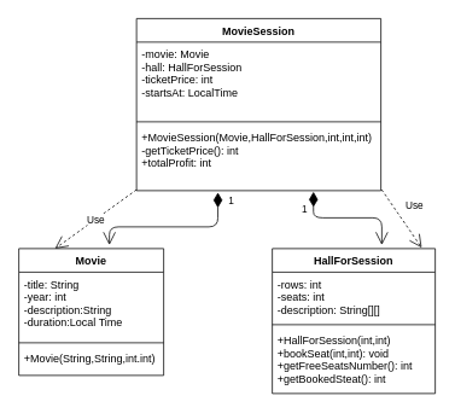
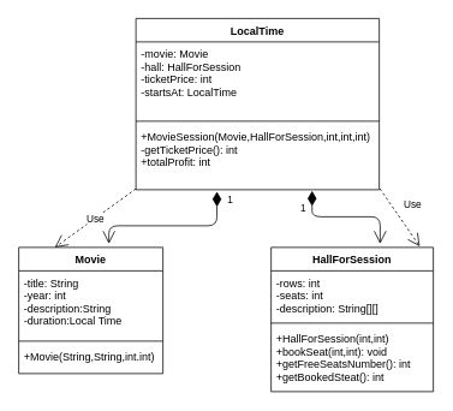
  <mxCell id="0" />
  <mxCell id="1" parent="0" />
  <mxCell id="2" value="Movie" style="swimlane;fontStyle=1;align=center;verticalAlign=top;childLayout=stackLayout;horizontal=1;startSize=26;horizontalStack=0;resizeParent=1;resizeParentMax=0;resizeLast=0;collapsible=1;marginBottom=0;" vertex="1" parent="1"><mxGeometry x="20" y="274" width="160" height="140" as="geometry"><mxRectangle x="170" y="236" width="60" height="26" as="alternateBounds" /></mxGeometry></mxCell>
  <mxCell id="3" value="-title: String&#10;-year: int&#10;-description:String&#10;-duration:Local Time" style="text;strokeColor=none;fillColor=none;align=left;verticalAlign=top;spacingLeft=4;spacingRight=4;overflow=hidden;rotatable=0;points=[[0,0.5],[1,0.5]];portConstraint=eastwest;" vertex="1" parent="2"><mxGeometry y="26" width="160" height="74" as="geometry" /></mxCell>
  <mxCell id="4" value="" style="line;strokeWidth=1;fillColor=none;align=left;verticalAlign=middle;spacingTop=-1;spacingLeft=3;spacingRight=3;rotatable=0;labelPosition=right;points=[];portConstraint=eastwest;" vertex="1" parent="2"><mxGeometry y="100" width="160" height="8" as="geometry" /></mxCell>
  <mxCell id="5" value="+Movie(String,String,int.int)" style="text;strokeColor=none;fillColor=none;align=left;verticalAlign=top;spacingLeft=4;spacingRight=4;overflow=hidden;rotatable=0;points=[[0,0.5],[1,0.5]];portConstraint=eastwest;" vertex="1" parent="2"><mxGeometry y="108" width="160" height="32" as="geometry" /></mxCell>
  <mxCell id="6" value="HallForSession" style="swimlane;fontStyle=1;align=center;verticalAlign=top;childLayout=stackLayout;horizontal=1;startSize=26;horizontalStack=0;resizeParent=1;resizeParentMax=0;resizeLast=0;collapsible=1;marginBottom=0;" vertex="1" parent="1"><mxGeometry x="300" y="274" width="180" height="160" as="geometry" /></mxCell>
  <mxCell id="7" value="-rows: int&#10;-seats: int&#10;-description: String[][]&#10;&#10;" style="text;strokeColor=none;fillColor=none;align=left;verticalAlign=top;spacingLeft=4;spacingRight=4;overflow=hidden;rotatable=0;points=[[0,0.5],[1,0.5]];portConstraint=eastwest;" vertex="1" parent="6"><mxGeometry y="26" width="180" height="54" as="geometry" /></mxCell>
  <mxCell id="8" value="" style="line;strokeWidth=1;fillColor=none;align=left;verticalAlign=middle;spacingTop=-1;spacingLeft=3;spacingRight=3;rotatable=0;labelPosition=right;points=[];portConstraint=eastwest;" vertex="1" parent="6"><mxGeometry y="80" width="180" height="8" as="geometry" /></mxCell>
  <mxCell id="9" value="+HallForSession(int,int)&#10;+bookSeat(int,int): void&#10;+getFreeSeatsNumber(): int&#10;+getBookedSteat(): int&#10;" style="text;strokeColor=none;fillColor=none;align=left;verticalAlign=top;spacingLeft=4;spacingRight=4;overflow=hidden;rotatable=0;points=[[0,0.5],[1,0.5]];portConstraint=eastwest;" vertex="1" parent="6"><mxGeometry y="88" width="180" height="72" as="geometry" /></mxCell>
- <mxCell id="10" value="MovieSession" style="swimlane;fontStyle=1;align=center;verticalAlign=top;childLayout=stackLayout;horizontal=1;startSize=26;horizontalStack=0;resizeParent=1;resizeParentMax=0;resizeLast=0;collapsible=1;marginBottom=0;" vertex="1" parent="1"><mxGeometry x="150" y="20" width="270" height="190" as="geometry" /></mxCell>
+ <mxCell id="10" value="LocalTime" style="swimlane;fontStyle=1;align=center;verticalAlign=top;childLayout=stackLayout;horizontal=1;startSize=26;horizontalStack=0;resizeParent=1;resizeParentMax=0;resizeLast=0;collapsible=1;marginBottom=0;" vertex="1" parent="1"><mxGeometry x="150" y="20" width="270" height="190" as="geometry" /></mxCell>
  <mxCell id="11" value="-movie: Movie&#10;-hall: HallForSession&#10;-ticketPrice: int&#10;-startsAt: LocalTime&#10;" style="text;strokeColor=none;fillColor=none;align=left;verticalAlign=top;spacingLeft=4;spacingRight=4;overflow=hidden;rotatable=0;points=[[0,0.5],[1,0.5]];portConstraint=eastwest;" vertex="1" parent="10"><mxGeometry y="26" width="270" height="84" as="geometry" /></mxCell>
  <mxCell id="12" value="" style="line;strokeWidth=1;fillColor=none;align=left;verticalAlign=middle;spacingTop=-1;spacingLeft=3;spacingRight=3;rotatable=0;labelPosition=right;points=[];portConstraint=eastwest;" vertex="1" parent="10"><mxGeometry y="110" width="270" height="8" as="geometry" /></mxCell>
  <mxCell id="13" value="+MovieSession(Movie,HallForSession,int,int,int)&#10;-getTicketPrice(): int&#10;+totalProfit: int&#10;" style="text;strokeColor=none;fillColor=none;align=left;verticalAlign=top;spacingLeft=4;spacingRight=4;overflow=hidden;rotatable=0;points=[[0,0.5],[1,0.5]];portConstraint=eastwest;" vertex="1" parent="10"><mxGeometry y="118" width="270" height="72" as="geometry" /></mxCell>
  <mxCell id="14" value="Use" style="endArrow=open;endSize=12;dashed=1;html=1;entryX=0.917;entryY=-0.006;entryDx=0;entryDy=0;entryPerimeter=0;exitX=1.003;exitY=0.985;exitDx=0;exitDy=0;exitPerimeter=0;" edge="1" parent="1" source="13" target="6"><mxGeometry x="-0.128" y="20" width="160" relative="1" as="geometry"><mxPoint x="465" y="170" as="sourcePoint" /><mxPoint x="560" y="133.5" as="targetPoint" /><mxPoint as="offset" /></mxGeometry></mxCell>
  <mxCell id="15" value="1" style="endArrow=open;html=1;endSize=12;startArrow=diamondThin;startSize=14;startFill=1;edgeStyle=orthogonalEdgeStyle;align=left;verticalAlign=bottom;exitX=0.724;exitY=1.018;exitDx=0;exitDy=0;exitPerimeter=0;" edge="1" parent="1" source="13"><mxGeometry x="-0.573" y="-15" relative="1" as="geometry"><mxPoint x="320" y="240" as="sourcePoint" /><mxPoint x="421" y="270" as="targetPoint" /><Array as="points"><mxPoint x="345" y="240" /><mxPoint x="421" y="240" /></Array><mxPoint x="-15" y="-15" as="offset" /></mxGeometry></mxCell>
  <mxCell id="16" value="1" style="endArrow=open;html=1;endSize=12;startArrow=diamondThin;startSize=14;startFill=1;edgeStyle=orthogonalEdgeStyle;align=left;verticalAlign=bottom;exitX=0.333;exitY=1.028;exitDx=0;exitDy=0;exitPerimeter=0;" edge="1" parent="1" source="13"><mxGeometry x="-0.798" y="10" relative="1" as="geometry"><mxPoint x="240" y="230" as="sourcePoint" /><mxPoint x="120" y="270" as="targetPoint" /><Array as="points"><mxPoint x="240" y="250" /><mxPoint x="120" y="250" /></Array><mxPoint as="offset" /></mxGeometry></mxCell>
  <mxCell id="17" value="Use" style="endArrow=open;endSize=12;dashed=1;html=1;entryX=0.25;entryY=0;entryDx=0;entryDy=0;exitX=0;exitY=0.986;exitDx=0;exitDy=0;exitPerimeter=0;" edge="1" parent="1" source="13" target="2"><mxGeometry width="160" relative="1" as="geometry"><mxPoint x="-107" y="209" as="sourcePoint" /><mxPoint x="53" y="209" as="targetPoint" /></mxGeometry></mxCell>
